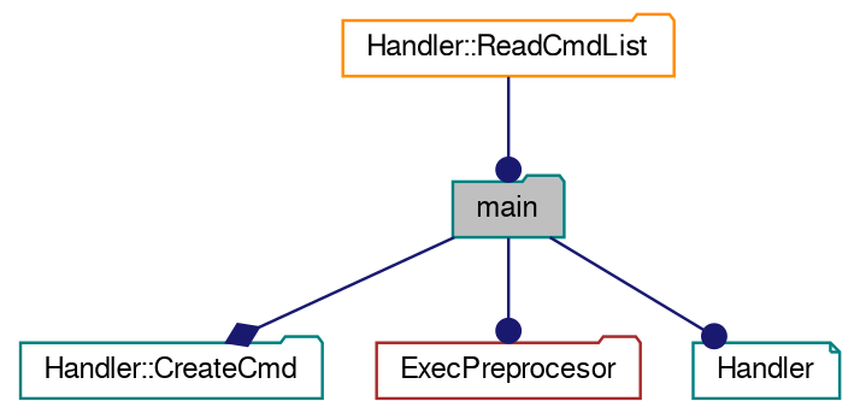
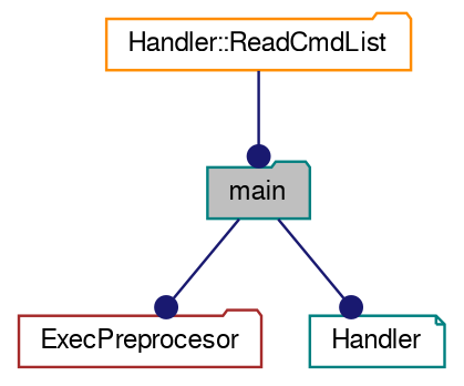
  digraph {
    rankdir=TB
    node [color=teal fillcolor=white fontname=FreeSans fontsize=10 shape=folder style=filled]
    edge [arrowhead=dot color=midnightblue fontname=FreeSans fontsize=10 labelfontname=FreeSans labelfontsize=10 style=solid]
    n1 [fillcolor=grey75 fontcolor=black height=0.2 label=main width=0.4]
-   n2 [height=0.2 label="Handler::CreateCmd" width=0.4]
    n3 [color=brown height=0.2 label=ExecPreprocesor width=0.4]
    n4 [height=0.2 label=Handler shape=note width=0.4]
    n5 [color=darkorange height=0.2 label="Handler::ReadCmdList" width=0.4]
-   n1 -> n2 [arrowhead=diamond]
    n1 -> n3
    n1 -> n4
    n5 -> n1
  }
